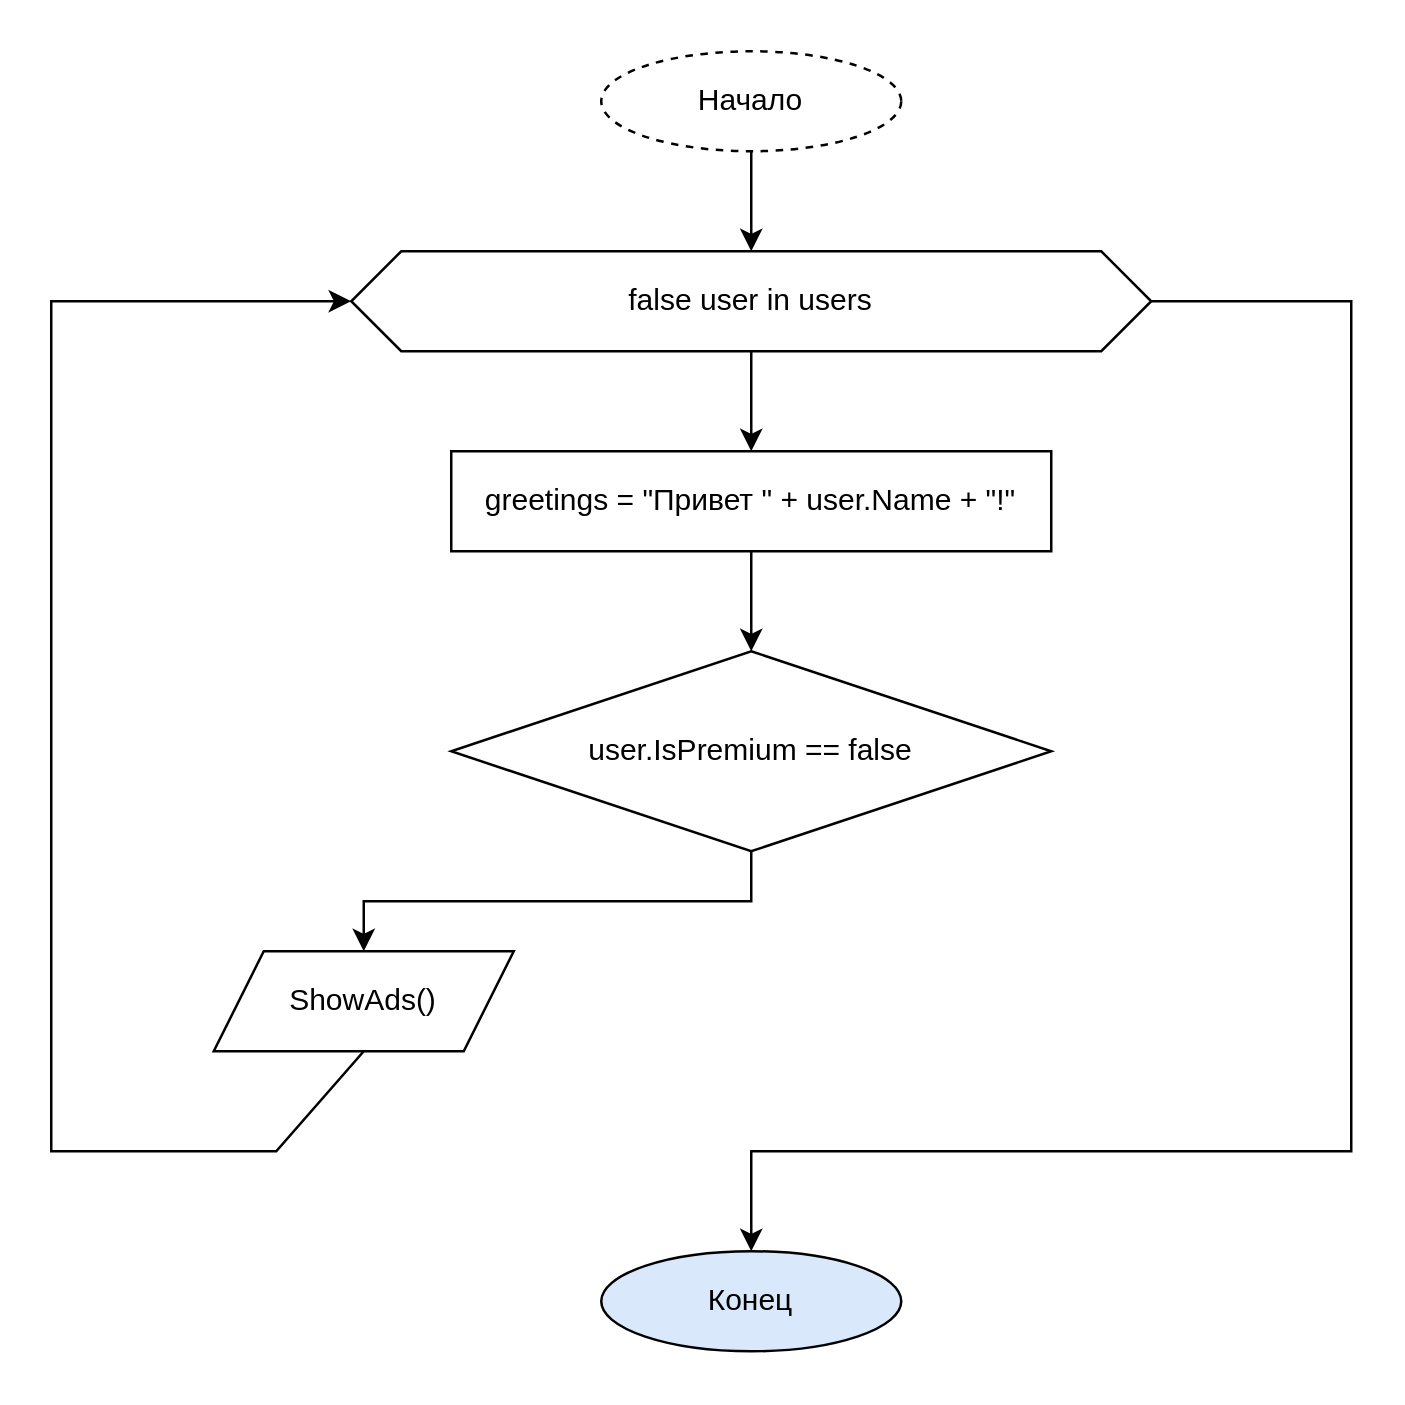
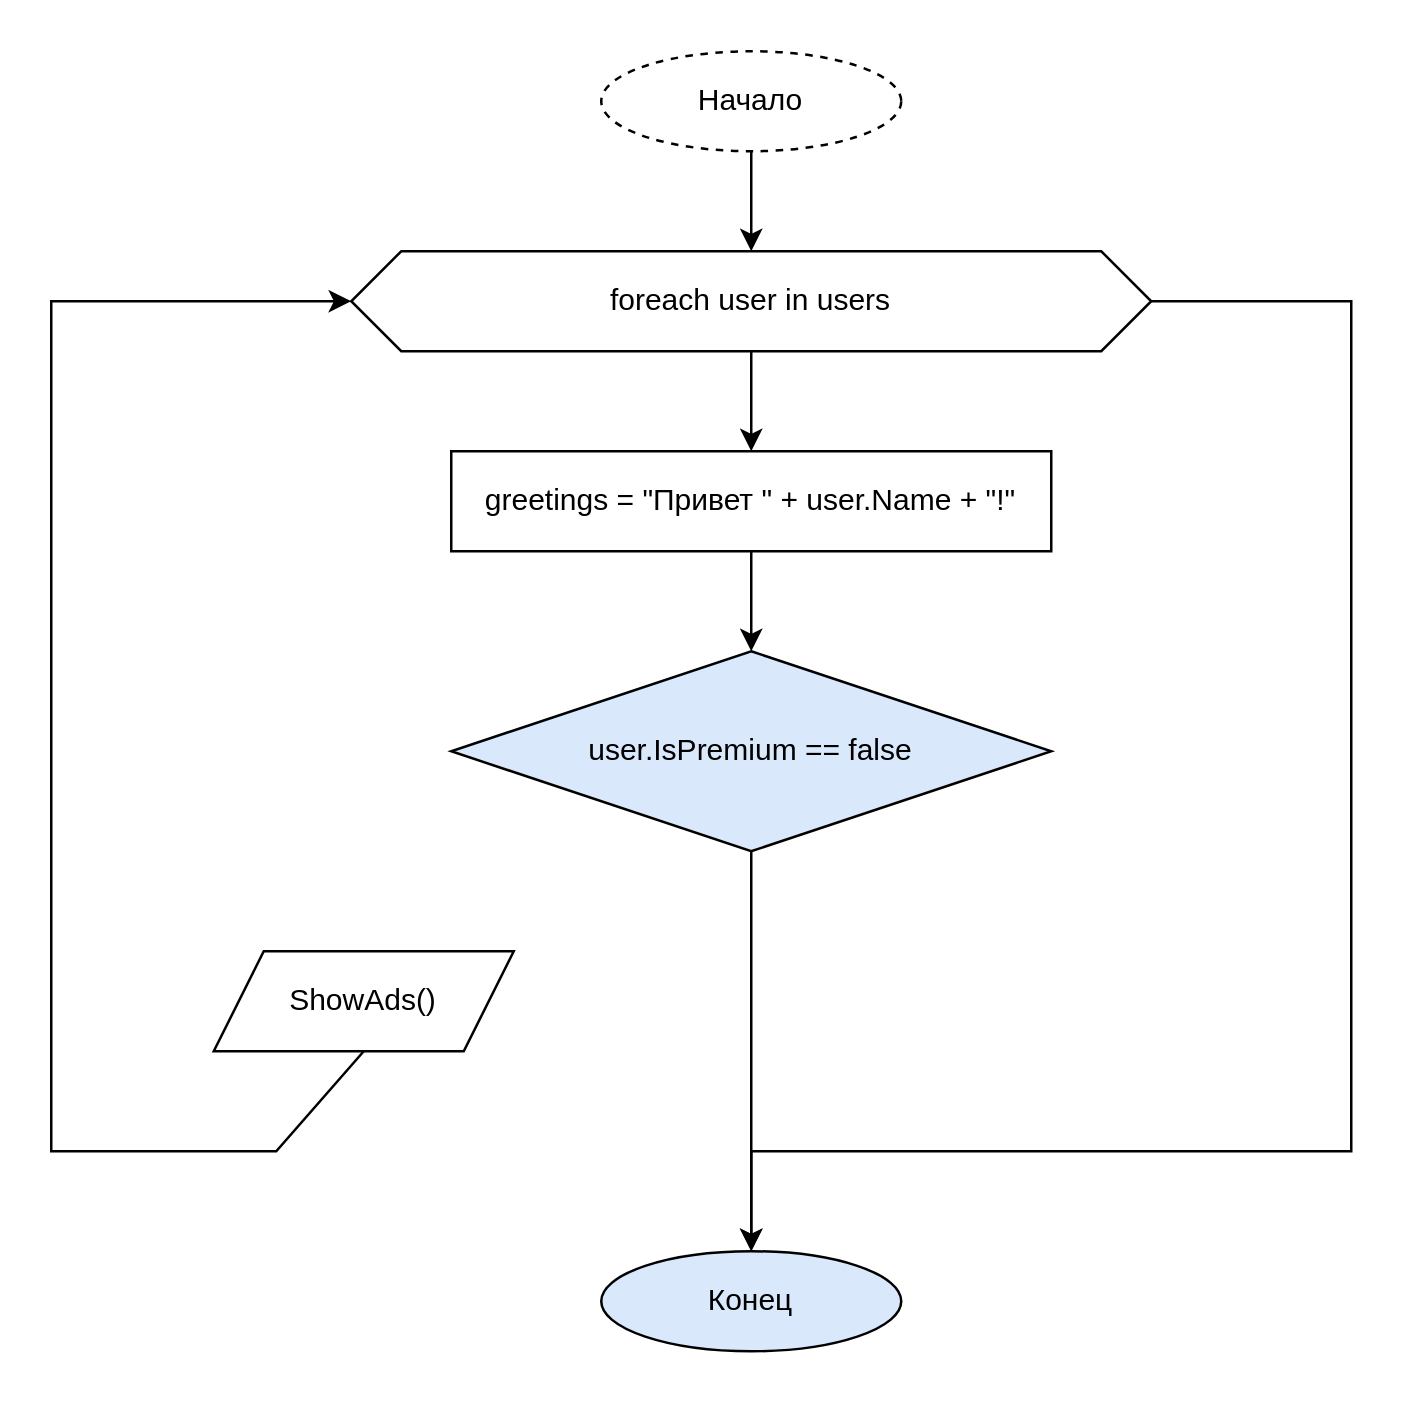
  <mxCell id="0" />
  <mxCell id="1" parent="0" />
  <mxCell id="2" value="Начало" style="ellipse;whiteSpace=wrap;html=1;dashed=1;" vertex="1" parent="1"><mxGeometry x="240" y="20" width="120" height="40" as="geometry" /></mxCell>
  <mxCell id="3" value="" style="endArrow=classic;html=1;rounded=0;exitX=0.5;exitY=1;exitDx=0;exitDy=0;" edge="1" parent="1" source="2"><mxGeometry width="50" height="50" relative="1" as="geometry"><mxPoint x="300" y="80" as="sourcePoint" /><mxPoint x="300" y="100" as="targetPoint" /></mxGeometry></mxCell>
- <mxCell id="4" value="false user in users" style="shape=hexagon;perimeter=hexagonPerimeter2;whiteSpace=wrap;html=1;fixedSize=1;" vertex="1" parent="1"><mxGeometry x="140" y="100" width="320" height="40" as="geometry" /></mxCell>
+ <mxCell id="4" value="foreach user in users" style="shape=hexagon;perimeter=hexagonPerimeter2;whiteSpace=wrap;html=1;fixedSize=1;" vertex="1" parent="1"><mxGeometry x="140" y="100" width="320" height="40" as="geometry" /></mxCell>
  <mxCell id="5" value="" style="endArrow=classic;html=1;rounded=0;exitX=0.5;exitY=1;exitDx=0;exitDy=0;" edge="1" parent="1" source="4"><mxGeometry width="50" height="50" relative="1" as="geometry"><mxPoint x="290" y="330" as="sourcePoint" /><mxPoint x="300" y="180" as="targetPoint" /></mxGeometry></mxCell>
  <mxCell id="6" value="greetings =&amp;nbsp;&quot;Привет &quot; + user.Name + &quot;!&quot;" style="rounded=0;whiteSpace=wrap;html=1;" vertex="1" parent="1"><mxGeometry x="180" y="180" width="240" height="40" as="geometry" /></mxCell>
  <mxCell id="7" value="" style="endArrow=classic;html=1;rounded=0;exitX=0.5;exitY=1;exitDx=0;exitDy=0;" edge="1" parent="1" source="6"><mxGeometry width="50" height="50" relative="1" as="geometry"><mxPoint x="290" y="320" as="sourcePoint" /><mxPoint x="300" y="260" as="targetPoint" /></mxGeometry></mxCell>
- <mxCell id="8" value="" style="edgeStyle=orthogonalEdgeStyle;rounded=0;orthogonalLoop=1;jettySize=auto;html=1;" edge="1" parent="1" source="9" target="10"><mxGeometry relative="1" as="geometry" /></mxCell>
- <mxCell id="9" value="user.IsPremium == false" style="rhombus;whiteSpace=wrap;html=1;" vertex="1" parent="1"><mxGeometry x="180" y="260" width="240" height="80" as="geometry" /></mxCell>
+ <mxCell id="8" value="" style="edgeStyle=orthogonalEdgeStyle;rounded=0;orthogonalLoop=1;jettySize=auto;html=1;" edge="1" parent="1" source="9" target="13"><mxGeometry relative="1" as="geometry" /></mxCell>
+ <mxCell id="9" value="user.IsPremium == false" style="rhombus;whiteSpace=wrap;html=1;fillColor=#dae8fc;" vertex="1" parent="1"><mxGeometry x="180" y="260" width="240" height="80" as="geometry" /></mxCell>
  <mxCell id="10" value="ShowAds()" style="shape=parallelogram;perimeter=parallelogramPerimeter;whiteSpace=wrap;html=1;fixedSize=1;" vertex="1" parent="1"><mxGeometry x="85" y="380" width="120" height="40" as="geometry" /></mxCell>
  <mxCell id="11" value="" style="endArrow=classic;html=1;rounded=0;exitX=0.5;exitY=1;exitDx=0;exitDy=0;entryX=0;entryY=0.5;entryDx=0;entryDy=0;" edge="1" parent="1" source="10" target="4"><mxGeometry width="50" height="50" relative="1" as="geometry"><mxPoint x="290" y="320" as="sourcePoint" /><mxPoint x="40" y="210" as="targetPoint" /><Array as="points"><mxPoint x="110" y="460" /><mxPoint x="20" y="460" /><mxPoint x="20" y="120" /></Array></mxGeometry></mxCell>
  <mxCell id="12" value="" style="endArrow=classic;html=1;rounded=0;exitX=1;exitY=0.5;exitDx=0;exitDy=0;" edge="1" parent="1" source="4"><mxGeometry width="50" height="50" relative="1" as="geometry"><mxPoint x="480" y="250" as="sourcePoint" /><mxPoint x="300" y="500" as="targetPoint" /><Array as="points"><mxPoint x="540" y="120" /><mxPoint x="540" y="460" /><mxPoint x="300" y="460" /></Array></mxGeometry></mxCell>
  <mxCell id="13" value="Конец" style="ellipse;whiteSpace=wrap;html=1;fillColor=#dae8fc;" vertex="1" parent="1"><mxGeometry x="240" y="500" width="120" height="40" as="geometry" /></mxCell>
